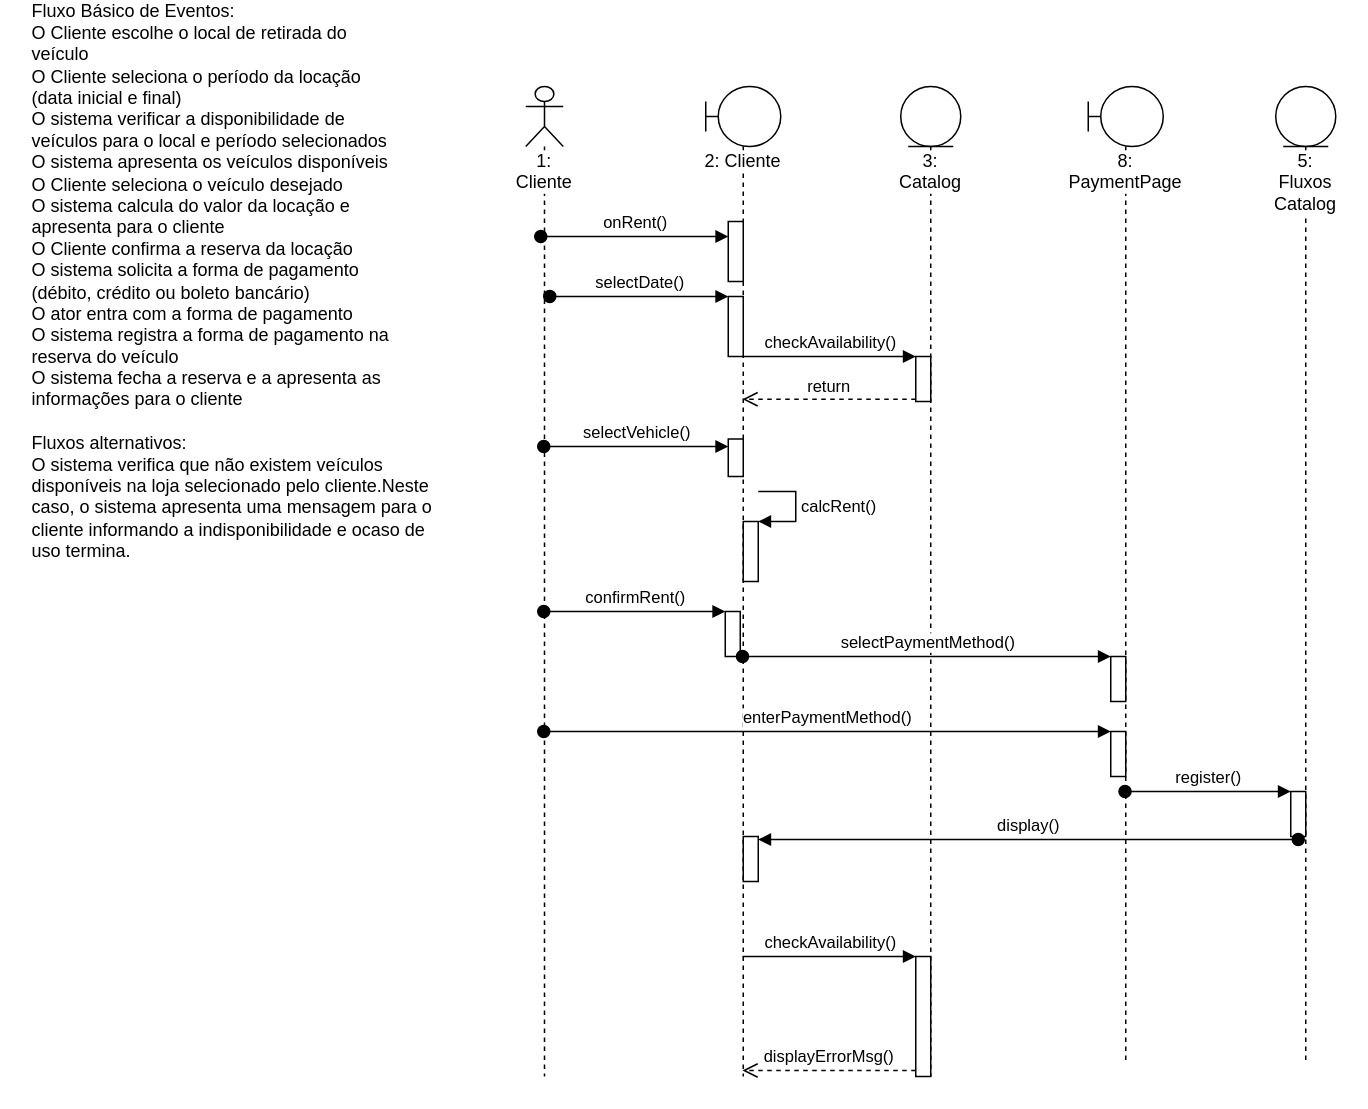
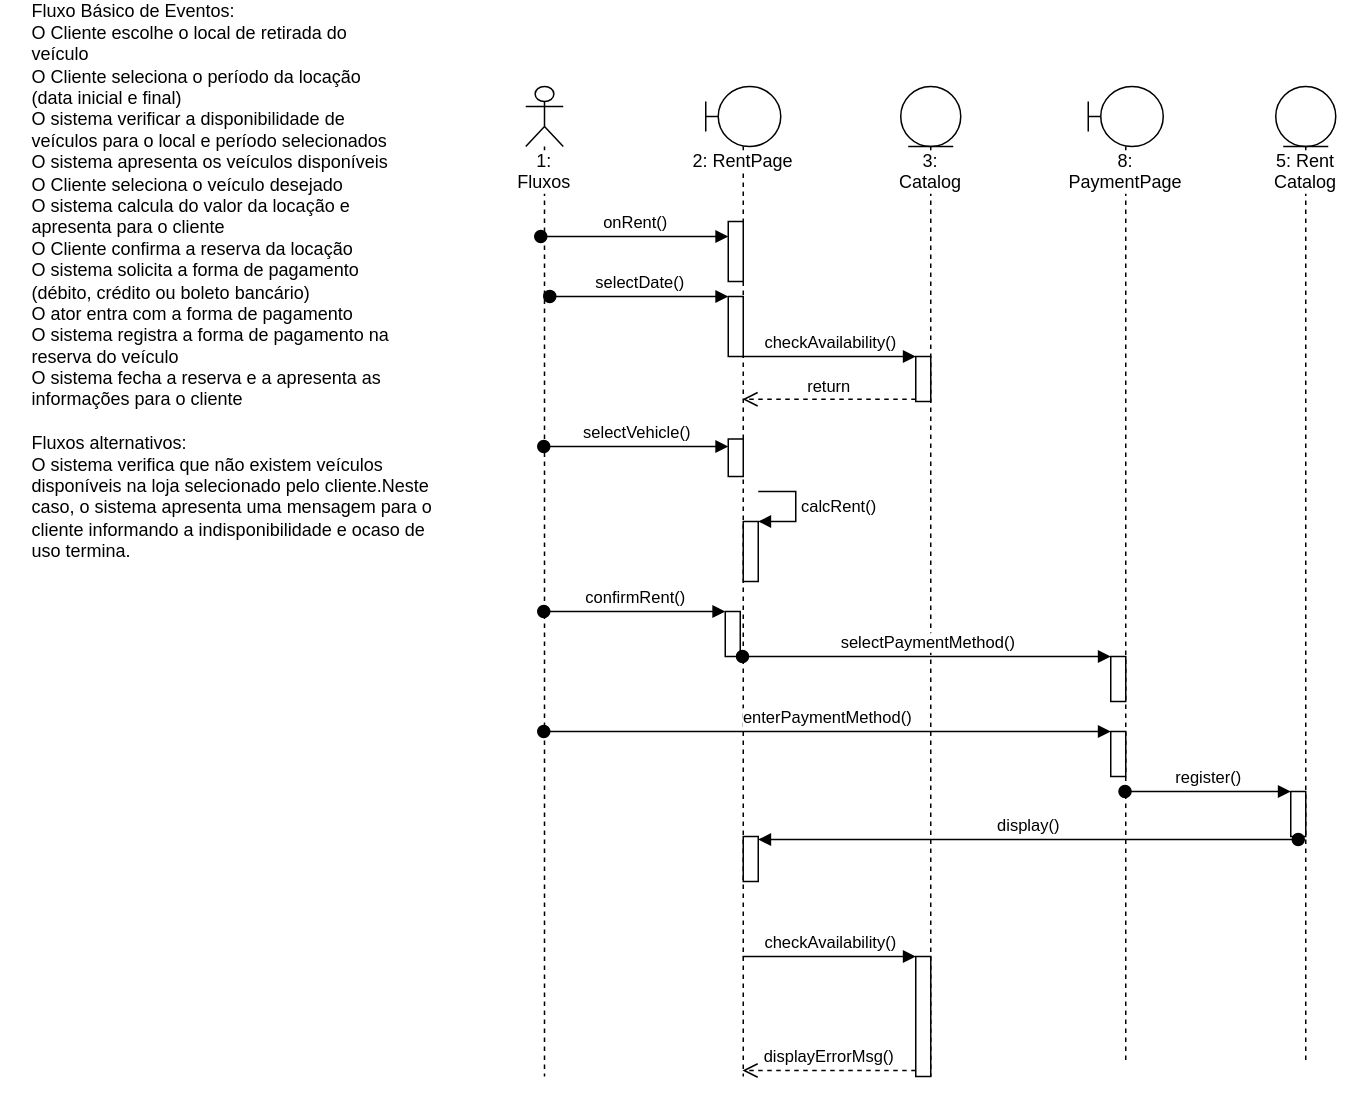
  <mxCell id="0" />
  <mxCell id="1" parent="0" />
  <mxCell id="2" value="&lt;div style=&quot;text-align: left&quot;&gt;Fluxo Básico de Eventos:&lt;/div&gt;&lt;div style=&quot;text-align: left&quot;&gt;O Cliente escolhe o local de retirada do&lt;/div&gt;&lt;div style=&quot;text-align: left&quot;&gt;veículo&lt;/div&gt;&lt;div style=&quot;text-align: left&quot;&gt;O Cliente seleciona o período da locação&lt;/div&gt;&lt;div style=&quot;text-align: left&quot;&gt;(data inicial e final)&lt;/div&gt;&lt;div style=&quot;text-align: left&quot;&gt;O sistema verificar a disponibilidade de&lt;/div&gt;&lt;div style=&quot;text-align: left&quot;&gt;veículos para o local e período selecionados&lt;/div&gt;&lt;div style=&quot;text-align: left&quot;&gt;O sistema apresenta os veículos disponíveis&lt;/div&gt;&lt;div style=&quot;text-align: left&quot;&gt;O Cliente seleciona o veículo desejado&lt;/div&gt;&lt;div style=&quot;text-align: left&quot;&gt;O sistema calcula do valor da locação e&lt;/div&gt;&lt;div style=&quot;text-align: left&quot;&gt;apresenta para o cliente&lt;/div&gt;&lt;div style=&quot;text-align: left&quot;&gt;O Cliente confirma a reserva da locação&lt;/div&gt;&lt;div style=&quot;text-align: left&quot;&gt;O sistema solicita a forma de pagamento&lt;/div&gt;&lt;div style=&quot;text-align: left&quot;&gt;(débito, crédito ou boleto bancário)&lt;/div&gt;&lt;div style=&quot;text-align: left&quot;&gt;O ator entra com a forma de pagamento&lt;/div&gt;&lt;div style=&quot;text-align: left&quot;&gt;O sistema registra a forma de pagamento na&lt;/div&gt;&lt;div style=&quot;text-align: left&quot;&gt;reserva do veículo&lt;/div&gt;&lt;div style=&quot;text-align: left&quot;&gt;O sistema fecha a reserva e a apresenta as&lt;/div&gt;&lt;div style=&quot;text-align: left&quot;&gt;informações para o cliente&lt;/div&gt;&lt;div style=&quot;text-align: left&quot;&gt;&lt;br&gt;&lt;/div&gt;&lt;div style=&quot;text-align: left&quot;&gt;Fluxos alternativos:&lt;/div&gt;&lt;div style=&quot;text-align: left&quot;&gt;O sistema verifica que não existem veículos disponíveis na loja selecionado pelo cliente.Neste caso, o sistema apresenta uma mensagem para o cliente informando a indisponibilidade e ocaso de uso termina.&lt;br&gt;&lt;/div&gt;" style="text;html=1;strokeColor=none;fillColor=none;align=center;verticalAlign=middle;whiteSpace=wrap;rounded=0;" vertex="1" parent="1"><mxGeometry x="20" y="140" width="280" height="20" as="geometry" /></mxCell>
- <mxCell id="3" value="1: Cliente&lt;br&gt;" style="shape=umlLifeline;participant=umlActor;perimeter=lifelinePerimeter;whiteSpace=wrap;html=1;container=1;collapsible=0;recursiveResize=0;verticalAlign=top;spacingTop=36;labelBackgroundColor=#ffffff;outlineConnect=0;" vertex="1" parent="1"><mxGeometry x="350" y="20" width="25" height="660" as="geometry" /></mxCell>
- <mxCell id="4" value="2:&amp;nbsp;&lt;span&gt;Cliente&lt;/span&gt;" style="shape=umlLifeline;participant=umlBoundary;perimeter=lifelinePerimeter;whiteSpace=wrap;html=1;container=1;collapsible=0;recursiveResize=0;verticalAlign=top;spacingTop=36;labelBackgroundColor=#ffffff;outlineConnect=0;" vertex="1" parent="1"><mxGeometry x="470" y="20" width="50" height="660" as="geometry" /></mxCell>
+ <mxCell id="3" value="1: Fluxos&lt;br&gt;" style="shape=umlLifeline;participant=umlActor;perimeter=lifelinePerimeter;whiteSpace=wrap;html=1;container=1;collapsible=0;recursiveResize=0;verticalAlign=top;spacingTop=36;labelBackgroundColor=#ffffff;outlineConnect=0;" vertex="1" parent="1"><mxGeometry x="350" y="20" width="25" height="660" as="geometry" /></mxCell>
+ <mxCell id="4" value="2:&amp;nbsp;&lt;span&gt;RentPage&lt;/span&gt;" style="shape=umlLifeline;participant=umlBoundary;perimeter=lifelinePerimeter;whiteSpace=wrap;html=1;container=1;collapsible=0;recursiveResize=0;verticalAlign=top;spacingTop=36;labelBackgroundColor=#ffffff;outlineConnect=0;" vertex="1" parent="1"><mxGeometry x="470" y="20" width="50" height="660" as="geometry" /></mxCell>
  <mxCell id="5" value="" style="html=1;points=[];perimeter=orthogonalPerimeter;" vertex="1" parent="4"><mxGeometry x="15" y="90" width="10" height="40" as="geometry" /></mxCell>
  <mxCell id="6" value="" style="html=1;points=[];perimeter=orthogonalPerimeter;" vertex="1" parent="4"><mxGeometry x="25" y="290" width="10" height="40" as="geometry" /></mxCell>
  <mxCell id="7" value="calcRent()" style="edgeStyle=orthogonalEdgeStyle;html=1;align=left;spacingLeft=2;endArrow=block;rounded=0;entryX=1;entryY=0;" edge="1" target="6" parent="4"><mxGeometry relative="1" as="geometry"><mxPoint x="35" y="270" as="sourcePoint" /><Array as="points"><mxPoint x="60" y="270" /></Array></mxGeometry></mxCell>
  <mxCell id="8" value="" style="html=1;points=[];perimeter=orthogonalPerimeter;" vertex="1" parent="4"><mxGeometry x="13" y="350" width="10" height="30" as="geometry" /></mxCell>
  <mxCell id="9" value="3: Catalog" style="shape=umlLifeline;participant=umlEntity;perimeter=lifelinePerimeter;whiteSpace=wrap;html=1;container=1;collapsible=0;recursiveResize=0;verticalAlign=top;spacingTop=36;labelBackgroundColor=#ffffff;outlineConnect=0;" vertex="1" parent="1"><mxGeometry x="600" y="20" width="40" height="660" as="geometry" /></mxCell>
  <mxCell id="10" value="" style="html=1;points=[];perimeter=orthogonalPerimeter;" vertex="1" parent="9"><mxGeometry x="10" y="180" width="10" height="30" as="geometry" /></mxCell>
  <mxCell id="11" value="" style="html=1;points=[];perimeter=orthogonalPerimeter;" vertex="1" parent="9"><mxGeometry x="10" y="580" width="10" height="80" as="geometry" /></mxCell>
  <mxCell id="12" value="8: P&lt;span&gt;aymentPage&lt;/span&gt;" style="shape=umlLifeline;participant=umlBoundary;perimeter=lifelinePerimeter;whiteSpace=wrap;html=1;container=1;collapsible=0;recursiveResize=0;verticalAlign=top;spacingTop=36;labelBackgroundColor=#ffffff;outlineConnect=0;" vertex="1" parent="1"><mxGeometry x="725" y="20" width="50" height="650" as="geometry" /></mxCell>
  <mxCell id="13" value="" style="html=1;points=[];perimeter=orthogonalPerimeter;" vertex="1" parent="12"><mxGeometry x="15" y="380" width="10" height="30" as="geometry" /></mxCell>
  <mxCell id="14" value="" style="html=1;points=[];perimeter=orthogonalPerimeter;" vertex="1" parent="12"><mxGeometry x="15" y="430" width="10" height="30" as="geometry" /></mxCell>
  <mxCell id="15" value="onRent()" style="html=1;verticalAlign=bottom;startArrow=oval;endArrow=block;startSize=8;" edge="1" target="5" parent="1"><mxGeometry relative="1" as="geometry"><mxPoint x="360" as="sourcePoint" y="120" /></mxGeometry></mxCell>
  <mxCell id="16" value="" style="html=1;points=[];perimeter=orthogonalPerimeter;" vertex="1" parent="1"><mxGeometry x="485" y="160" width="10" height="40" as="geometry" /></mxCell>
  <mxCell id="17" value="selectDate()" style="html=1;verticalAlign=bottom;startArrow=oval;endArrow=block;startSize=8;exitX=0.64;exitY=0.212;exitDx=0;exitDy=0;exitPerimeter=0;" edge="1" target="16" parent="1" source="3"><mxGeometry relative="1" as="geometry"><mxPoint x="425" y="160" as="sourcePoint" /></mxGeometry></mxCell>
  <mxCell id="18" value="checkAvailability()" style="html=1;verticalAlign=bottom;endArrow=block;entryX=0;entryY=0;" edge="1" target="10" parent="1" source="4"><mxGeometry relative="1" as="geometry"><mxPoint x="540" y="200" as="sourcePoint" /></mxGeometry></mxCell>
  <mxCell id="19" value="return" style="html=1;verticalAlign=bottom;endArrow=open;dashed=1;endSize=8;exitX=0;exitY=0.95;" edge="1" source="10" parent="1" target="4"><mxGeometry relative="1" as="geometry"><mxPoint x="540" y="276" as="targetPoint" /></mxGeometry></mxCell>
  <mxCell id="20" value="selectVehicle()" style="html=1;verticalAlign=bottom;startArrow=oval;endArrow=block;startSize=8;" edge="1" target="21" parent="1" source="3"><mxGeometry relative="1" as="geometry"><mxPoint x="550" y="255" as="sourcePoint" /><Array as="points"><mxPoint x="430" y="260" /></Array></mxGeometry></mxCell>
  <mxCell id="21" value="" style="html=1;points=[];perimeter=orthogonalPerimeter;" vertex="1" parent="1"><mxGeometry x="485" y="255" width="10" height="25" as="geometry" /></mxCell>
  <mxCell id="22" value="confirmRent()" style="html=1;verticalAlign=bottom;startArrow=oval;endArrow=block;startSize=8;" edge="1" target="8" parent="1" source="3"><mxGeometry relative="1" as="geometry"><mxPoint x="423" y="370" as="sourcePoint" /></mxGeometry></mxCell>
  <mxCell id="23" value="selectPaymentMethod()" style="html=1;verticalAlign=bottom;startArrow=oval;endArrow=block;startSize=8;" edge="1" target="13" parent="1" source="4"><mxGeometry relative="1" as="geometry"><mxPoint x="680" y="400" as="sourcePoint" /></mxGeometry></mxCell>
  <mxCell id="24" value="enterPaymentMethod()" style="html=1;verticalAlign=bottom;startArrow=oval;endArrow=block;startSize=8;" edge="1" target="14" parent="1" source="3"><mxGeometry relative="1" as="geometry"><mxPoint x="680" y="450" as="sourcePoint" /></mxGeometry></mxCell>
- <mxCell id="25" value="5: Fluxos Catalog" style="shape=umlLifeline;participant=umlEntity;perimeter=lifelinePerimeter;whiteSpace=wrap;html=1;container=1;collapsible=0;recursiveResize=0;verticalAlign=top;spacingTop=36;labelBackgroundColor=#ffffff;outlineConnect=0;" vertex="1" parent="1"><mxGeometry x="850" y="20" width="40" height="650" as="geometry" /></mxCell>
+ <mxCell id="25" value="5: Rent Catalog" style="shape=umlLifeline;participant=umlEntity;perimeter=lifelinePerimeter;whiteSpace=wrap;html=1;container=1;collapsible=0;recursiveResize=0;verticalAlign=top;spacingTop=36;labelBackgroundColor=#ffffff;outlineConnect=0;" vertex="1" parent="1"><mxGeometry x="850" y="20" width="40" height="650" as="geometry" /></mxCell>
  <mxCell id="26" value="" style="html=1;points=[];perimeter=orthogonalPerimeter;" vertex="1" parent="25"><mxGeometry x="10" y="470" width="10" height="30" as="geometry" /></mxCell>
  <mxCell id="27" value="register()" style="html=1;verticalAlign=bottom;startArrow=oval;endArrow=block;startSize=8;" edge="1" target="26" parent="1" source="12"><mxGeometry relative="1" as="geometry"><mxPoint x="800" y="490" as="sourcePoint" /></mxGeometry></mxCell>
  <mxCell id="28" value="" style="html=1;points=[];perimeter=orthogonalPerimeter;" vertex="1" parent="1"><mxGeometry x="495" y="520" width="10" height="30" as="geometry" /></mxCell>
  <mxCell id="29" value="display()" style="html=1;verticalAlign=bottom;startArrow=oval;endArrow=block;startSize=8;exitX=0.5;exitY=1.067;exitDx=0;exitDy=0;exitPerimeter=0;" edge="1" target="28" parent="1" source="26"><mxGeometry relative="1" as="geometry"><mxPoint x="565" y="520" as="sourcePoint" /></mxGeometry></mxCell>
  <mxCell id="30" value="checkAvailability()" style="html=1;verticalAlign=bottom;endArrow=block;entryX=0;entryY=0;" edge="1" target="11" parent="1" source="4"><mxGeometry relative="1" as="geometry"><mxPoint x="530" y="600" as="sourcePoint" /></mxGeometry></mxCell>
  <mxCell id="31" value="displayErrorMsg()" style="html=1;verticalAlign=bottom;endArrow=open;dashed=1;endSize=8;exitX=0;exitY=0.95;" edge="1" source="11" parent="1" target="4"><mxGeometry relative="1" as="geometry"><mxPoint x="530" y="676" as="targetPoint" /></mxGeometry></mxCell>
